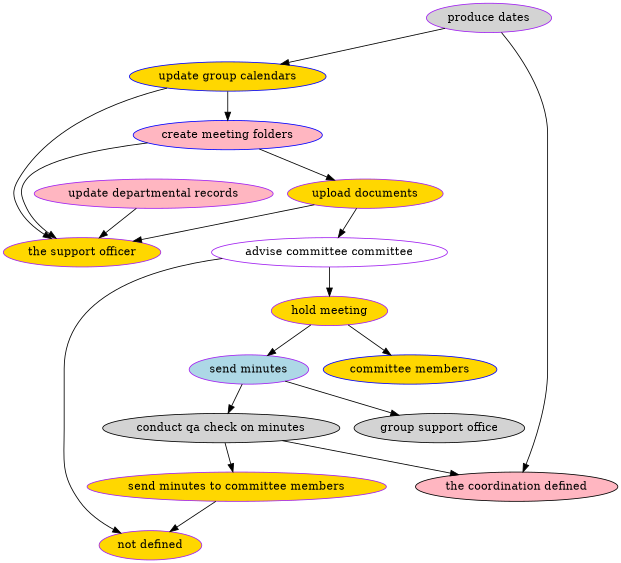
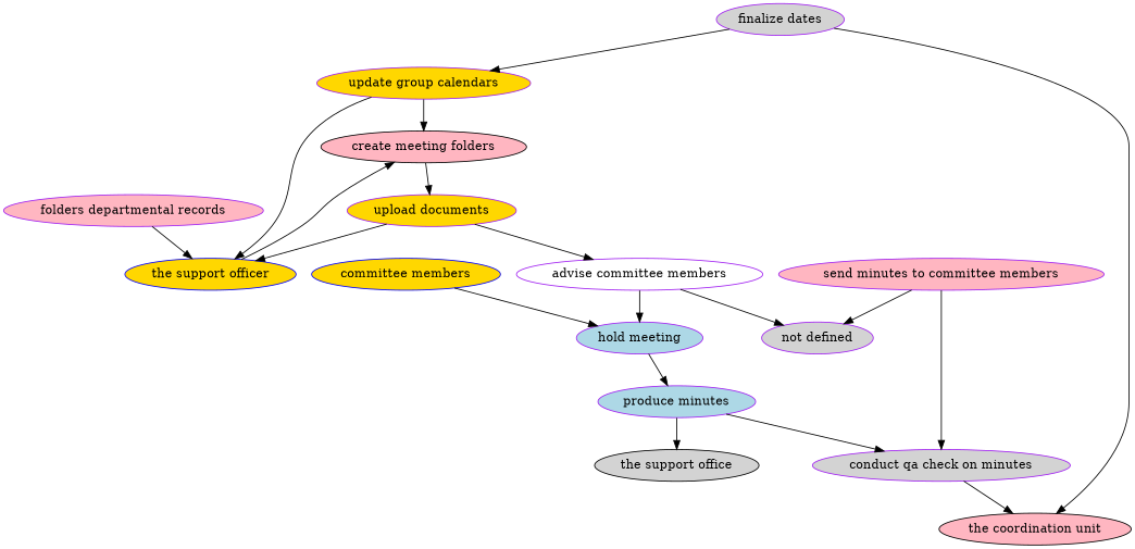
  strict digraph {
    node [color=purple fillcolor=lightgrey style=filled]
    edge [attrs="{'type': 'actor performer', 'label': 'actor performer'}"]
-   "finalize dates" [attrs="{'type': 'Activity', 'label': 'finalize dates'}" label="produce dates"]
-   "update group calendars" [attrs="{'type': 'Activity', 'label': 'update group calendars'}" color=blue fillcolor=gold]
-   "the coordination unit" [attrs="{'type': 'Actor', 'label': 'the coordination unit'}" color=black fillcolor=lightpink label="the coordination defined"]
-   "create meeting folders" [attrs="{'type': 'Activity', 'label': 'create meeting folders'}" color=blue fillcolor=lightpink]
-   "the support officer" [attrs="{'type': 'Actor', 'label': 'the support officer'}" fillcolor=gold]
+   "finalize dates" [attrs="{'type': 'Activity', 'label': 'finalize dates'}"]
+   "update group calendars" [attrs="{'type': 'Activity', 'label': 'update group calendars'}" fillcolor=gold]
+   "the coordination unit" [attrs="{'type': 'Actor', 'label': 'the coordination unit'}" color=black fillcolor=lightpink]
+   "create meeting folders" [attrs="{'type': 'Activity', 'label': 'create meeting folders'}" color=black fillcolor=lightpink]
+   "the support officer" [attrs="{'type': 'Actor', 'label': 'the support officer'}" color=blue fillcolor=gold]
    "upload documents" [attrs="{'type': 'Activity', 'label': 'upload documents'}" fillcolor=gold]
-   "advise committee members" [attrs="{'type': 'Activity', 'label': 'advise committee members'}" fillcolor=white label="advise committee committee"]
-   "hold meeting" [attrs="{'type': 'Activity', 'label': 'hold meeting'}" fillcolor=gold]
-   "not defined" [attrs="{'type': 'Actor', 'label': 'not defined'}" fillcolor=gold]
-   "produce minutes" [attrs="{'type': 'Activity', 'label': 'produce minutes'}" fillcolor=lightblue label="send minutes"]
+   "advise committee members" [attrs="{'type': 'Activity', 'label': 'advise committee members'}" fillcolor=white]
+   "hold meeting" [attrs="{'type': 'Activity', 'label': 'hold meeting'}" fillcolor=lightblue]
+   "not defined" [attrs="{'type': 'Actor', 'label': 'not defined'}"]
+   "produce minutes" [attrs="{'type': 'Activity', 'label': 'produce minutes'}" fillcolor=lightblue]
    "committee members" [attrs="{'type': 'Actor', 'label': 'committee members'}" color=blue fillcolor=gold]
-   "conduct qa check on minutes" [attrs="{'type': 'Activity', 'label': 'conduct qa check on minutes'}" color=black]
-   "the support office" [attrs="{'type': 'Actor', 'label': 'the support office'}" color=black label="group support office"]
-   "send minutes to committee members" [attrs="{'type': 'Activity', 'label': 'send minutes to committee members'}" fillcolor=gold]
-   "update departmental records" [attrs="{'type': 'Activity', 'label': 'update departmental records'}" fillcolor=lightpink]
+   "conduct qa check on minutes" [attrs="{'type': 'Activity', 'label': 'conduct qa check on minutes'}"]
+   "the support office" [attrs="{'type': 'Actor', 'label': 'the support office'}" color=black]
+   "send minutes to committee members" [attrs="{'type': 'Activity', 'label': 'send minutes to committee members'}" fillcolor=lightpink]
+   "update departmental records" [attrs="{'type': 'Activity', 'label': 'update departmental records'}" fillcolor=lightpink label="folders departmental records"]
    "finalize dates" -> "update group calendars" [attrs="{'type': 'flow', 'label': 'flow'}"]
    "finalize dates" -> "the coordination unit"
    "update group calendars" -> "create meeting folders" [attrs="{'type': 'flow', 'label': 'flow'}"]
    "update group calendars" -> "the support officer"
-   "create meeting folders" -> "the support officer"
+   "the support officer" -> "create meeting folders"
    "create meeting folders" -> "upload documents" [attrs="{'type': 'flow', 'label': 'flow'}"]
    "upload documents" -> "the support officer"
    "upload documents" -> "advise committee members" [attrs="{'type': 'flow', 'label': 'flow'}"]
    "advise committee members" -> "hold meeting" [attrs="{'type': 'flow', 'label': 'flow'}"]
    "advise committee members" -> "not defined"
    "hold meeting" -> "produce minutes" [attrs="{'type': 'flow', 'label': 'flow'}"]
-   "hold meeting" -> "committee members"
+   "committee members" -> "hold meeting"
    "produce minutes" -> "conduct qa check on minutes" [attrs="{'type': 'flow', 'label': 'flow'}"]
    "produce minutes" -> "the support office"
    "conduct qa check on minutes" -> "the coordination unit"
-   "conduct qa check on minutes" -> "send minutes to committee members" [attrs="{'type': 'flow', 'label': 'flow'}"]
+   "send minutes to committee members" -> "conduct qa check on minutes" [attrs="{'type': 'flow', 'label': 'flow'}"]
    "send minutes to committee members" -> "not defined"
    "update departmental records" -> "the support officer"
  }
